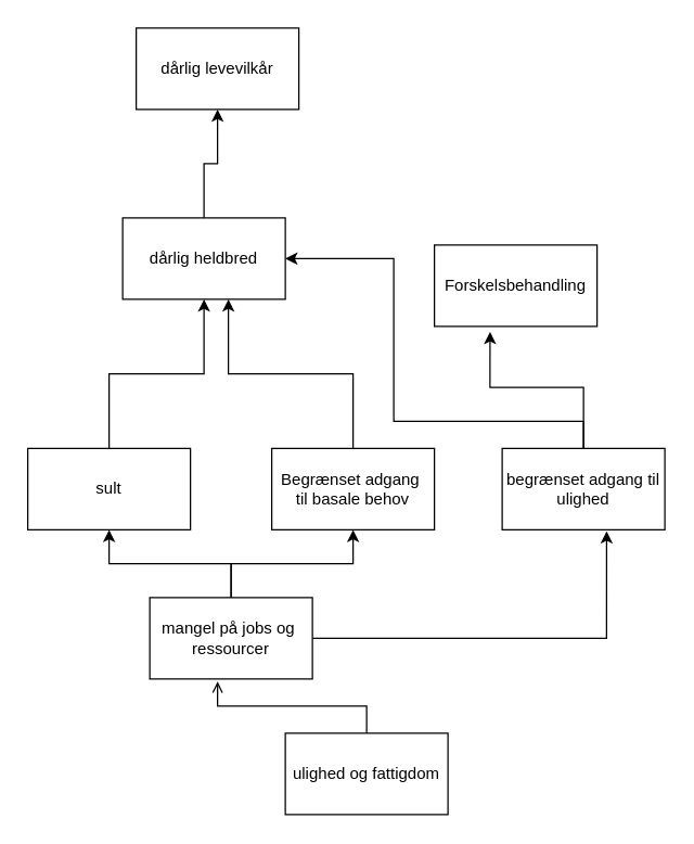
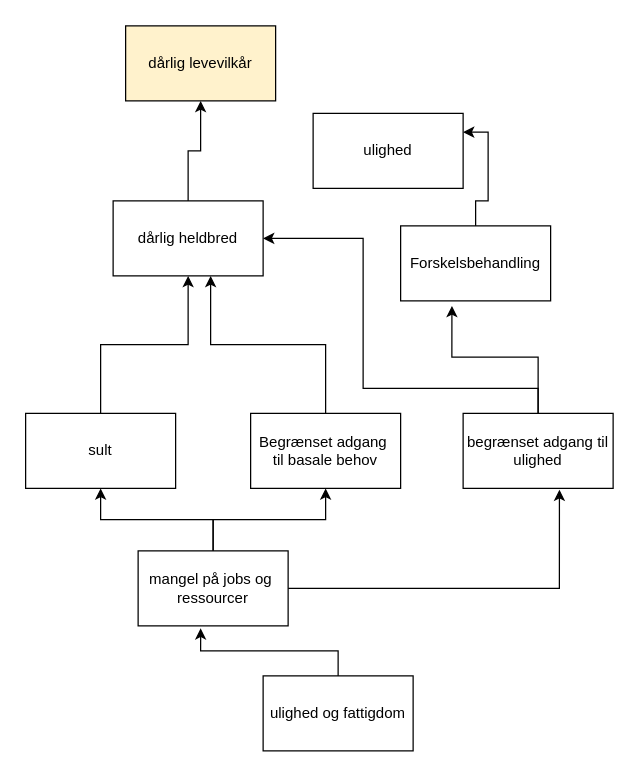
  <mxCell id="0" />
  <mxCell id="1" parent="0" />
  <mxCell id="2" style="edgeStyle=orthogonalEdgeStyle;rounded=0;orthogonalLoop=1;jettySize=auto;html=1;entryX=0.65;entryY=1;entryDx=0;entryDy=0;entryPerimeter=0;" edge="1" parent="1" source="3" target="20"><mxGeometry relative="1" as="geometry" /></mxCell>
  <mxCell id="3" value="Begrænset adgang&amp;nbsp;&lt;br&gt;til basale behov" style="rounded=0;whiteSpace=wrap;html=1;" vertex="1" parent="1"><mxGeometry x="200" y="330" width="120" height="60" as="geometry" /></mxCell>
  <mxCell id="4" style="edgeStyle=orthogonalEdgeStyle;rounded=0;orthogonalLoop=1;jettySize=auto;html=1;" edge="1" parent="1" source="5" target="20"><mxGeometry relative="1" as="geometry" /></mxCell>
  <mxCell id="5" value="sult" style="rounded=0;whiteSpace=wrap;html=1;" vertex="1" parent="1"><mxGeometry x="20" y="330" width="120" height="60" as="geometry" /></mxCell>
  <mxCell id="6" style="edgeStyle=orthogonalEdgeStyle;rounded=0;orthogonalLoop=1;jettySize=auto;html=1;entryX=0.5;entryY=1;entryDx=0;entryDy=0;" edge="1" parent="1" source="9" target="5"><mxGeometry relative="1" as="geometry" /></mxCell>
  <mxCell id="7" style="edgeStyle=orthogonalEdgeStyle;rounded=0;orthogonalLoop=1;jettySize=auto;html=1;entryX=0.5;entryY=1;entryDx=0;entryDy=0;" edge="1" parent="1" source="9" target="3"><mxGeometry relative="1" as="geometry" /></mxCell>
  <mxCell id="8" style="edgeStyle=orthogonalEdgeStyle;rounded=0;orthogonalLoop=1;jettySize=auto;html=1;entryX=0.642;entryY=1.017;entryDx=0;entryDy=0;entryPerimeter=0;" edge="1" parent="1" source="9" target="14"><mxGeometry relative="1" as="geometry" /></mxCell>
  <mxCell id="9" value="mangel på jobs og&amp;nbsp;&lt;br&gt;ressourcer" style="rounded=0;whiteSpace=wrap;html=1;" vertex="1" parent="1"><mxGeometry x="110" y="440" width="120" height="60" as="geometry" /></mxCell>
+ <mxCell id="10" style="edgeStyle=orthogonalEdgeStyle;rounded=0;orthogonalLoop=1;jettySize=auto;html=1;entryX=1;entryY=0.25;entryDx=0;entryDy=0;" edge="1" parent="1" source="11" target="18"><mxGeometry relative="1" as="geometry" /></mxCell>
  <mxCell id="11" value="Forskelsbehandling" style="rounded=0;whiteSpace=wrap;html=1;" vertex="1" parent="1"><mxGeometry x="320" y="180" width="120" height="60" as="geometry" /></mxCell>
  <mxCell id="12" style="edgeStyle=orthogonalEdgeStyle;rounded=0;orthogonalLoop=1;jettySize=auto;html=1;entryX=0.342;entryY=1.067;entryDx=0;entryDy=0;entryPerimeter=0;" edge="1" parent="1" source="14" target="11"><mxGeometry relative="1" as="geometry" /></mxCell>
  <mxCell id="13" style="edgeStyle=orthogonalEdgeStyle;rounded=0;orthogonalLoop=1;jettySize=auto;html=1;entryX=1;entryY=0.5;entryDx=0;entryDy=0;" edge="1" parent="1" source="14" target="20"><mxGeometry relative="1" as="geometry"><Array as="points"><mxPoint x="430" y="310" /><mxPoint x="290" y="310" /><mxPoint x="290" y="190" /></Array></mxGeometry></mxCell>
  <mxCell id="14" value="begrænset adgang til&lt;br&gt;ulighed" style="rounded=0;whiteSpace=wrap;html=1;" vertex="1" parent="1"><mxGeometry x="370" y="330" width="120" height="60" as="geometry" /></mxCell>
- <mxCell id="15" style="edgeStyle=orthogonalEdgeStyle;rounded=0;orthogonalLoop=1;jettySize=auto;html=1;entryX=0.417;entryY=1.033;entryDx=0;entryDy=0;entryPerimeter=0;endArrow=open;" edge="1" parent="1" source="16" target="9"><mxGeometry relative="1" as="geometry" /></mxCell>
+ <mxCell id="15" style="edgeStyle=orthogonalEdgeStyle;rounded=0;orthogonalLoop=1;jettySize=auto;html=1;entryX=0.417;entryY=1.033;entryDx=0;entryDy=0;entryPerimeter=0;" edge="1" parent="1" source="16" target="9"><mxGeometry relative="1" as="geometry" /></mxCell>
  <mxCell id="16" value="ulighed og fattigdom" style="rounded=0;whiteSpace=wrap;html=1;" vertex="1" parent="1"><mxGeometry x="210" y="540" width="120" height="60" as="geometry" /></mxCell>
- <mxCell id="17" value="dårlig levevilkår" style="rounded=0;whiteSpace=wrap;html=1;" vertex="1" parent="1"><mxGeometry x="100" y="20" width="120" height="60" as="geometry" /></mxCell>
+ <mxCell id="17" value="dårlig levevilkår" style="rounded=0;whiteSpace=wrap;html=1;fillColor=#fff2cc;" vertex="1" parent="1"><mxGeometry x="100" y="20" width="120" height="60" as="geometry" /></mxCell>
+ <mxCell id="18" value="ulighed" style="rounded=0;whiteSpace=wrap;html=1;" vertex="1" parent="1"><mxGeometry x="250" y="90" width="120" height="60" as="geometry" /></mxCell>
  <mxCell id="19" style="edgeStyle=orthogonalEdgeStyle;rounded=0;orthogonalLoop=1;jettySize=auto;html=1;" edge="1" parent="1" source="20" target="17"><mxGeometry relative="1" as="geometry" /></mxCell>
  <mxCell id="20" value="dårlig heldbred" style="rounded=0;whiteSpace=wrap;html=1;" vertex="1" parent="1"><mxGeometry x="90" y="160" width="120" height="60" as="geometry" /></mxCell>
